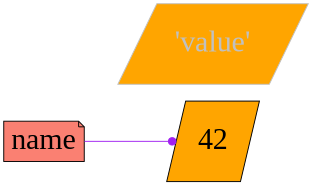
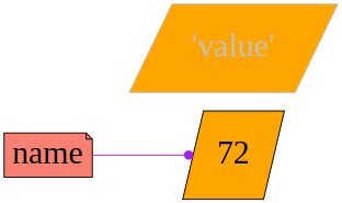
  digraph {
    rankdir=LR
    fontname="Liberation Serif"
    node [fillcolor=orange fontname="Liberation Serif" fontsize=32 shape=parallelogram style=filled]
    edge [fontname="Liberation Serif"]
    name [fillcolor=salmon shape=note]
-   42
+   42 [label=72]
    "'value'" [color=grey fontcolor=grey]
    none [shape=box style=invis fillcolor=""]
    name -> 42 [color=purple arrowhead=dot]
    none -> "'value'" [style=invis]
  }
